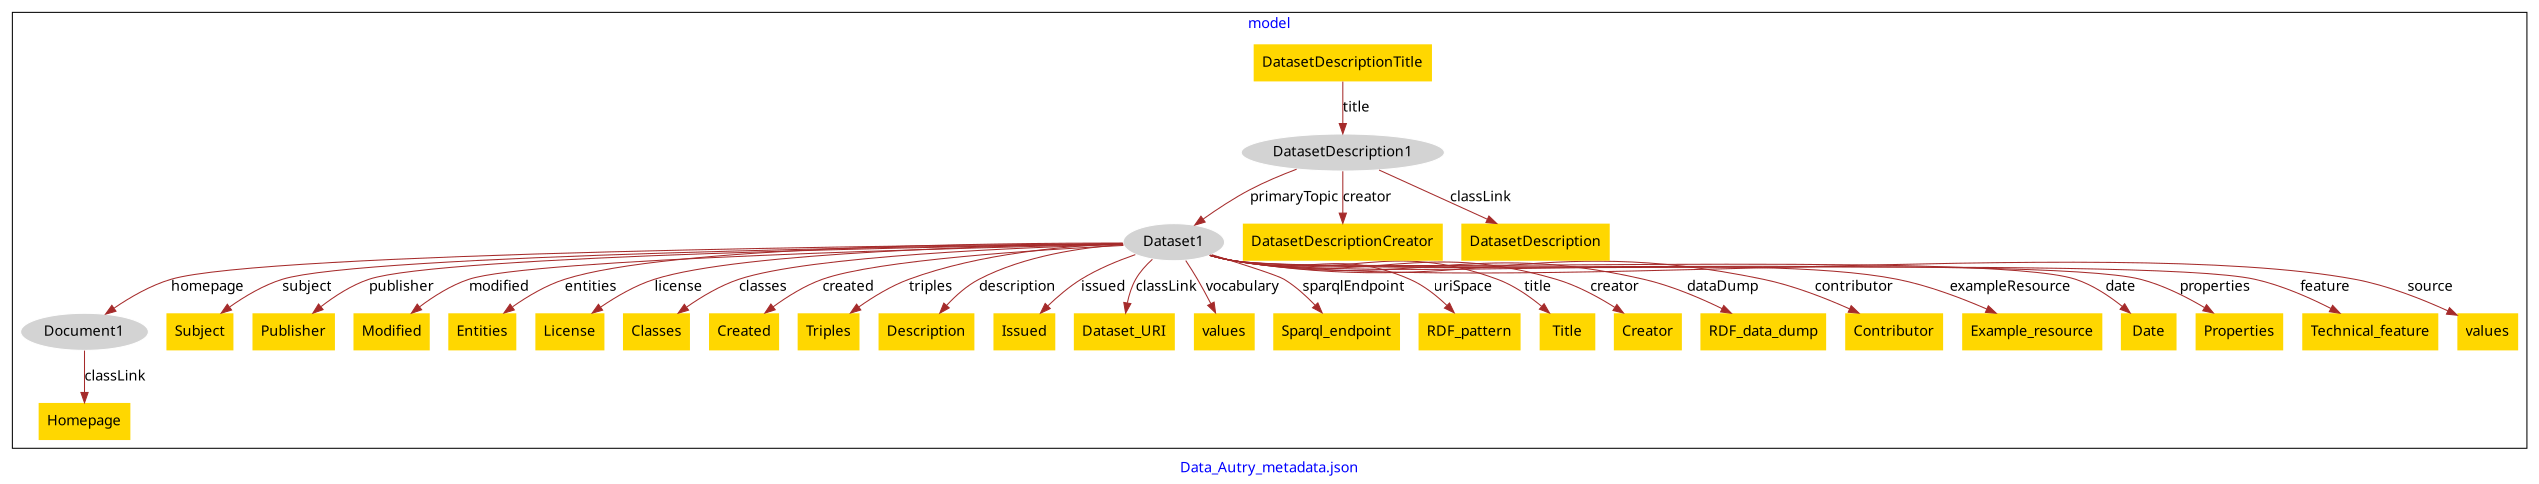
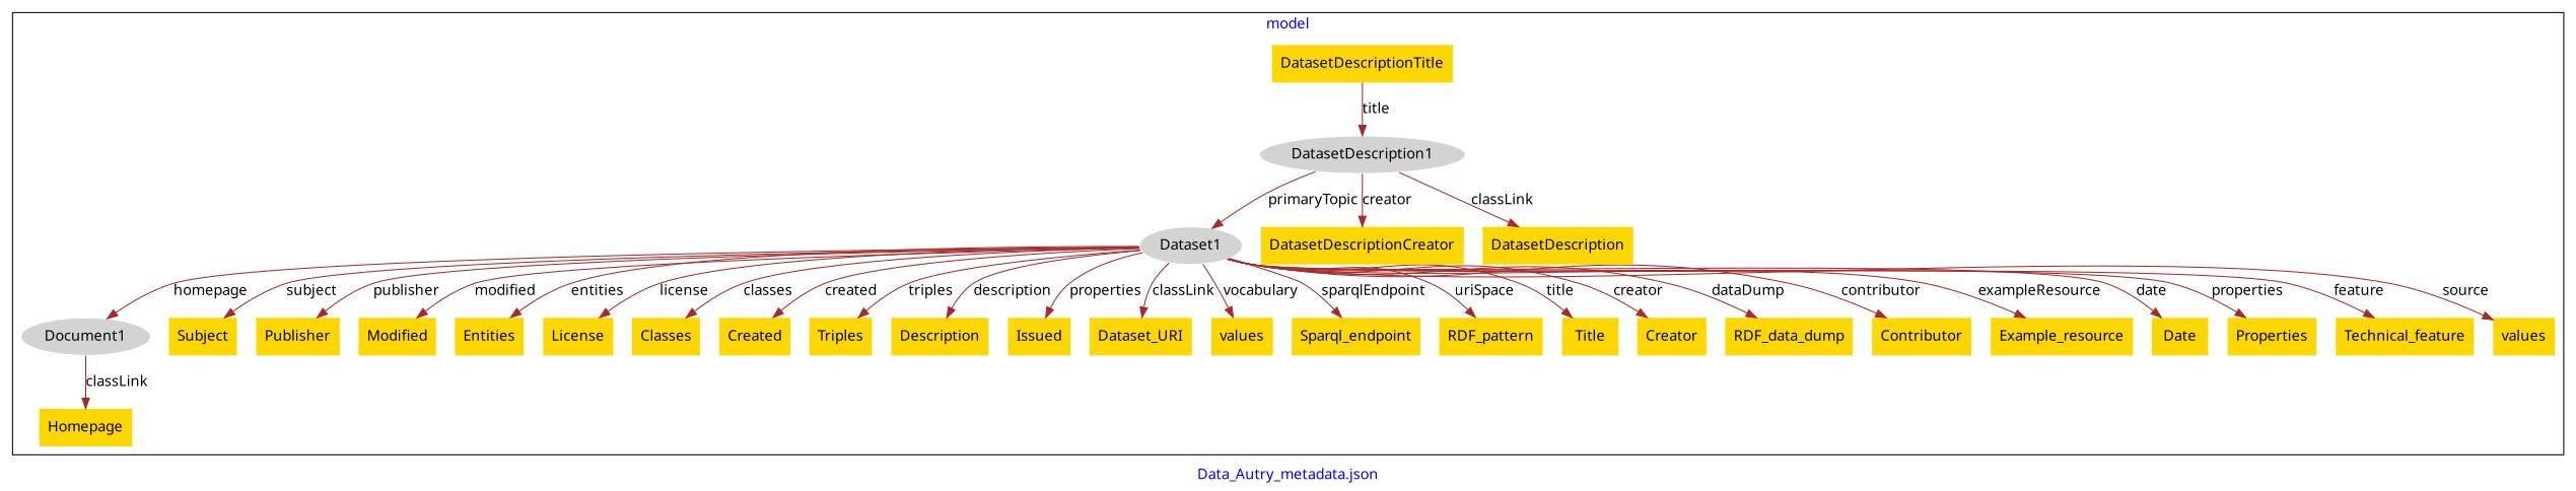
  digraph {
    fontcolor=blue
    fontname="Noto Sans"
    label="Data_Autry_metadata.json"
    remincross=true
    node [fillcolor=gold fontname="Noto Sans" style=filled shape=plaintext]
    edge [color=brown fontcolor=black fontname="Noto Sans"]
    n1 [color=white fillcolor=lightgray label=Dataset1 shape=""]
    n2 [color=white fillcolor=lightgray label=Document1 shape=""]
    n3 [color=white fillcolor=lightgray label=DatasetDescription1 shape=""]
    n4 [label=Subject]
    n5 [label=Publisher]
    n6 [label=Modified]
    n7 [label=Entities]
    n8 [label=License]
    n9 [label=Classes]
    n10 [label=DatasetDescriptionTitle]
    n11 [label=Created]
    n12 [label=Homepage]
    n13 [label=Triples]
    n14 [label=Description]
    n15 [label=Issued]
    n16 [label=Dataset_URI]
    n17 [label=values]
    n18 [label=Sparql_endpoint]
    n19 [label=RDF_pattern]
    n20 [label=Title]
    n21 [label=DatasetDescriptionCreator]
    n22 [label=Creator]
    n23 [label=RDF_data_dump]
    n24 [label=Contributor]
    n25 [label=Example_resource]
    n26 [label=Date]
    n27 [label=Properties]
    n28 [label=Technical_feature]
    n29 [label=values]
    n30 [label=DatasetDescription]
    subgraph cluster_1 {
      label=model
      n1
      n2
      n3
      n4
      n5
      n6
      n7
      n8
      n9
      n10
      n11
      n12
      n13
      n14
      n15
      n16
      n17
      n18
      n19
      n20
      n21
      n22
      n23
      n24
      n25
      n26
      n27
      n28
      n29
      n30
    }
    n1 -> n2 [label=homepage]
    n1 -> n4 [label=subject]
    n1 -> n5 [label=publisher]
    n1 -> n6 [label=modified]
    n1 -> n7 [label=entities]
    n1 -> n8 [label=license]
    n1 -> n9 [label=classes]
    n1 -> n11 [label=created]
    n1 -> n13 [label=triples]
    n1 -> n14 [label=description]
-   n1 -> n15 [label=issued]
+   n1 -> n15 [label=properties]
    n1 -> n16 [label=classLink]
    n1 -> n17 [label=vocabulary]
    n1 -> n18 [label=sparqlEndpoint]
    n1 -> n19 [label=uriSpace]
    n1 -> n20 [label=title]
    n1 -> n22 [label=creator]
    n1 -> n23 [label=dataDump]
    n1 -> n24 [label=contributor]
    n1 -> n25 [label=exampleResource]
    n1 -> n26 [label=date]
    n1 -> n27 [label=properties]
    n1 -> n28 [label=feature]
    n1 -> n29 [label=source]
    n2 -> n12 [label=classLink]
    n3 -> n1 [label=primaryTopic]
    n3 -> n21 [label=creator]
    n3 -> n30 [label=classLink]
    n10 -> n3 [label=title]
  }
